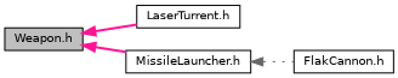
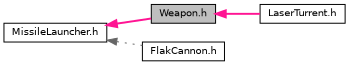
  digraph {
    rankdir=LR
    node [color=black fillcolor=white fontname=Helvetica fontsize=10 shape=record style=filled]
    edge [color=deeppink dir=back fontname=Helvetica fontsize=10 labelfontname=Helvetica labelfontsize=10 style=bold]
    n1 [fillcolor=grey75 fontcolor=black height=0.2 label="Weapon.h" width=0.4]
    n2 [height=0.2 label="LaserTurrent.h" width=0.4]
    n3 [height=0.2 label="MissileLauncher.h" width=0.4]
    n4 [height=0.2 label="FlakCannon.h" width=0.4]
    n1 -> n2
-   n1 -> n3
+   n3 -> n1
    n3 -> n4 [color=gray40 style=dotted]
  }
